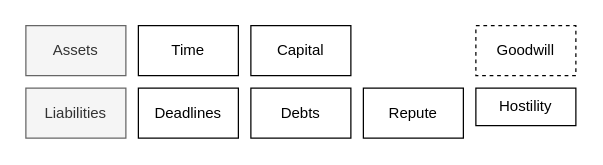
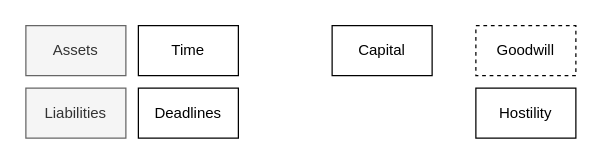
  <mxCell id="0" />
  <mxCell id="1" parent="0" />
  <mxCell id="2" value="Assets" style="rounded=0;whiteSpace=wrap;html=1;fillColor=#f5f5f5;fontColor=#333333;strokeColor=#666666;" vertex="1" parent="1"><mxGeometry x="20" y="20" width="80" height="40" as="geometry" /></mxCell>
  <mxCell id="3" value="Time" style="rounded=0;whiteSpace=wrap;html=1;" vertex="1" parent="1"><mxGeometry x="110" y="20" width="80" height="40" as="geometry" /></mxCell>
- <mxCell id="4" value="Capital" style="rounded=0;whiteSpace=wrap;html=1;" vertex="1" parent="1"><mxGeometry x="200" y="20" width="80" height="40" as="geometry" /></mxCell>
+ <mxCell id="4" value="Capital" style="rounded=0;whiteSpace=wrap;html=1;" vertex="1" parent="1"><mxGeometry x="265" y="20" width="80" height="40" as="geometry" /></mxCell>
  <mxCell id="5" value="Goodwill" style="rounded=0;whiteSpace=wrap;html=1;dashed=1;" vertex="1" parent="1"><mxGeometry x="380" y="20" width="80" height="40" as="geometry" /></mxCell>
  <mxCell id="6" value="Liabilities" style="rounded=0;whiteSpace=wrap;html=1;fillColor=#f5f5f5;fontColor=#333333;strokeColor=#666666;" vertex="1" parent="1"><mxGeometry x="20" y="70" width="80" height="40" as="geometry" /></mxCell>
  <mxCell id="7" value="Deadlines" style="rounded=0;whiteSpace=wrap;html=1;" vertex="1" parent="1"><mxGeometry x="110" y="70" width="80" height="40" as="geometry" /></mxCell>
- <mxCell id="8" value="Debts" style="rounded=0;whiteSpace=wrap;html=1;" vertex="1" parent="1"><mxGeometry x="200" y="70" width="80" height="40" as="geometry" /></mxCell>
- <mxCell id="9" value="Repute" style="rounded=0;whiteSpace=wrap;html=1;" vertex="1" parent="1"><mxGeometry x="290" y="70" width="80" height="40" as="geometry" /></mxCell>
- <mxCell id="10" value="Hostility" style="rounded=0;whiteSpace=wrap;html=1;" vertex="1" parent="1"><mxGeometry x="380" y="70" width="80" height="30" as="geometry" /></mxCell>
+ <mxCell id="10" value="Hostility" style="rounded=0;whiteSpace=wrap;html=1;" vertex="1" parent="1"><mxGeometry x="380" y="70" width="80" height="40" as="geometry" /></mxCell>
